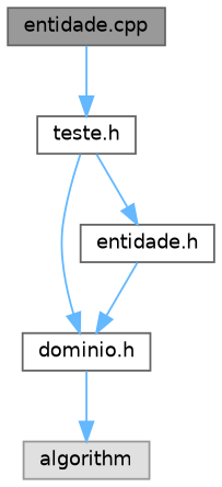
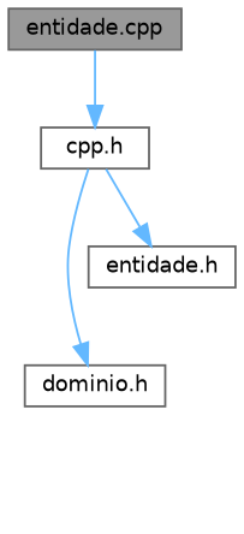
  digraph {
    node [color=grey40 fillcolor=white fontname=Helvetica fontsize=10 shape=box style=filled]
    edge [color=steelblue1 fontname=Helvetica fontsize=10 labelfontname=Helvetica labelfontsize=10 style=solid]
    n1 [color=gray40 fillcolor=grey60 fontcolor=black height=0.2 label="entidade.cpp" width=0.4]
-   n2 [height=0.2 label="teste.h" width=0.4]
+   n2 [height=0.2 label="cpp.h" width=0.4]
    n3 [height=0.2 label="dominio.h" width=0.4]
    n4 [height=0.2 label="entidade.h" width=0.4]
-   n5 [color=grey60 fillcolor="#E0E0E0" height=0.2 label=algorithm width=0.4]
    n1 -> n2
    n2 -> n3
    n2 -> n4
-   n3 -> n5
-   n4 -> n3
  }
